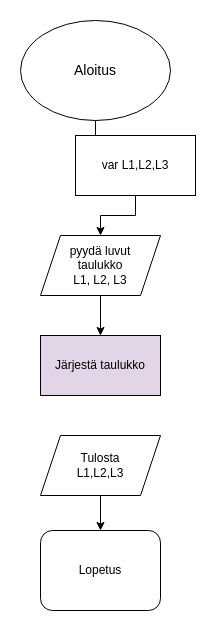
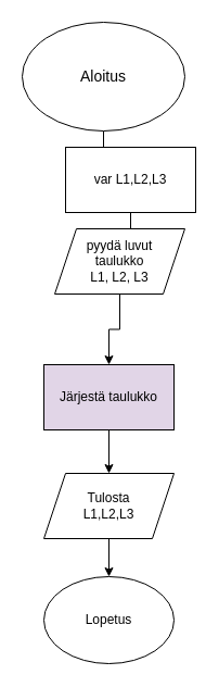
  <mxCell id="0" />
  <mxCell id="1" parent="0" />
  <mxCell id="2" value="" style="edgeStyle=orthogonalEdgeStyle;rounded=0;orthogonalLoop=1;jettySize=auto;html=1;" edge="1" parent="1" source="3" target="5"><mxGeometry relative="1" as="geometry" /></mxCell>
  <mxCell id="3" value="&lt;font style=&quot;font-size: 14px;&quot;&gt;Aloitus&lt;/font&gt;" style="ellipse;whiteSpace=wrap;html=1;" vertex="1" parent="1"><mxGeometry x="20" y="20" width="150" height="100" as="geometry" /></mxCell>
  <mxCell id="4" value="" style="edgeStyle=orthogonalEdgeStyle;rounded=0;orthogonalLoop=1;jettySize=auto;html=1;" edge="1" parent="1" source="5" target="7"><mxGeometry relative="1" as="geometry" /></mxCell>
- <mxCell id="5" value="var L1,L2,L3" style="rounded=0;whiteSpace=wrap;html=1;" vertex="1" parent="1"><mxGeometry x="75" y="135" width="120" height="60" as="geometry" /></mxCell>
+ <mxCell id="5" value="var L1,L2,L3" style="rounded=0;whiteSpace=wrap;html=1;" vertex="1" parent="1"><mxGeometry x="60" y="135" width="120" height="60" as="geometry" /></mxCell>
  <mxCell id="6" value="" style="edgeStyle=orthogonalEdgeStyle;rounded=0;orthogonalLoop=1;jettySize=auto;html=1;" edge="1" parent="1" source="7" target="9"><mxGeometry relative="1" as="geometry" /></mxCell>
- <mxCell id="7" value="pyydä luvut&lt;div&gt;taulukko&lt;/div&gt;&lt;div&gt;L1, L2, L3&lt;/div&gt;" style="shape=parallelogram;perimeter=parallelogramPerimeter;whiteSpace=wrap;html=1;fixedSize=1;" vertex="1" parent="1"><mxGeometry x="40" y="235" width="120" height="60" as="geometry" /></mxCell>
+ <mxCell id="7" value="pyydä luvut&lt;div&gt;taulukko&lt;/div&gt;&lt;div&gt;L1, L2, L3&lt;/div&gt;" style="shape=parallelogram;perimeter=parallelogramPerimeter;whiteSpace=wrap;html=1;fixedSize=1;" vertex="1" parent="1"><mxGeometry x="50" y="210" width="120" height="60" as="geometry" /></mxCell>
+ <mxCell id="8" value="" style="edgeStyle=orthogonalEdgeStyle;rounded=0;orthogonalLoop=1;jettySize=auto;html=1;" edge="1" parent="1" source="9" target="11"><mxGeometry relative="1" as="geometry" /></mxCell>
  <mxCell id="9" value="Järjestä taulukko" style="rounded=0;whiteSpace=wrap;html=1;fillColor=#e1d5e7;" vertex="1" parent="1"><mxGeometry x="40" y="335" width="120" height="60" as="geometry" /></mxCell>
  <mxCell id="10" value="" style="edgeStyle=orthogonalEdgeStyle;rounded=0;orthogonalLoop=1;jettySize=auto;html=1;" edge="1" parent="1" source="11" target="12"><mxGeometry relative="1" as="geometry" /></mxCell>
  <mxCell id="11" value="Tulosta&lt;div&gt;L1,L2,L3&lt;/div&gt;" style="shape=parallelogram;perimeter=parallelogramPerimeter;whiteSpace=wrap;html=1;fixedSize=1;" vertex="1" parent="1"><mxGeometry x="40" y="435" width="120" height="60" as="geometry" /></mxCell>
- <mxCell id="12" value="Lopetus" style="whiteSpace=wrap;html=1;rounded=1;" vertex="1" parent="1"><mxGeometry x="40" y="530" width="120" height="80" as="geometry" /></mxCell>
+ <mxCell id="12" value="Lopetus" style="ellipse;whiteSpace=wrap;html=1;" vertex="1" parent="1"><mxGeometry x="40" y="530" width="120" height="80" as="geometry" /></mxCell>
